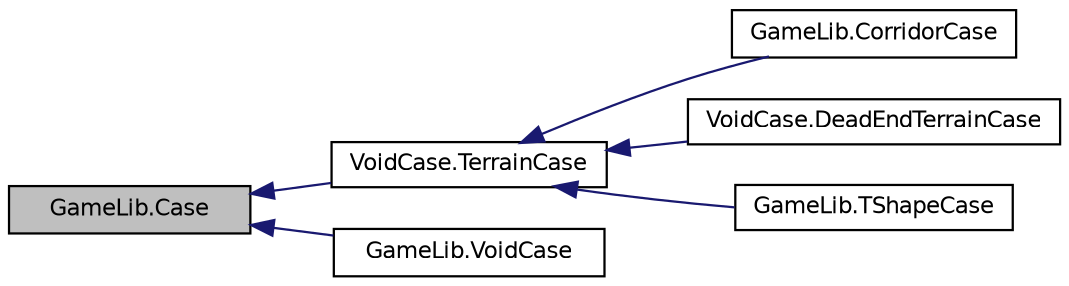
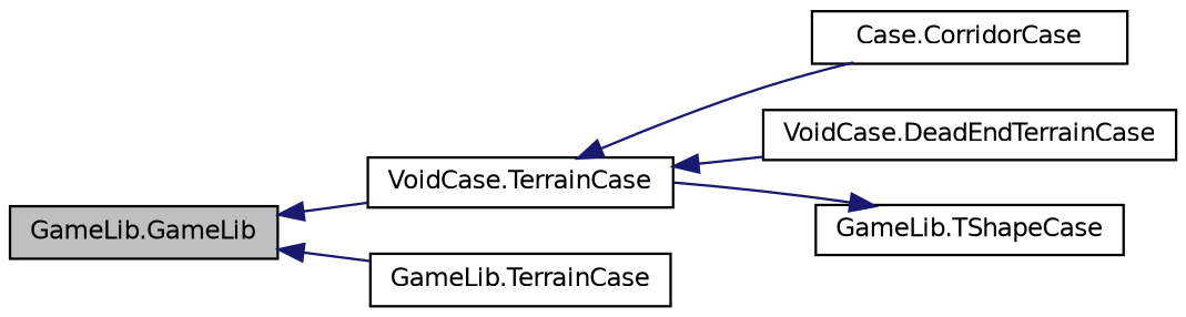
  digraph {
    rankdir=LR
    node [color=black fillcolor=white fontname=Helvetica fontsize=10 shape=record style=filled]
    edge [color=midnightblue dir=back fontname=Helvetica fontsize=10 labelfontname=Helvetica labelfontsize=10 style=solid]
-   n1 [fillcolor=grey75 fontcolor=black height=0.2 label="GameLib.Case" width=0.4]
+   n1 [fillcolor=grey75 fontcolor=black height=0.2 label="GameLib.GameLib" width=0.4]
    n2 [height=0.2 label="VoidCase.TerrainCase" width=0.4]
-   n3 [height=0.2 label="GameLib.VoidCase" width=0.4]
-   n4 [height=0.2 label="GameLib.CorridorCase" width=0.4]
+   n3 [height=0.2 label="GameLib.TerrainCase" width=0.4]
+   n4 [height=0.2 label="Case.CorridorCase" width=0.4]
    n5 [height=0.2 label="VoidCase.DeadEndTerrainCase" width=0.4]
    n6 [height=0.2 label="GameLib.TShapeCase" width=0.4]
    n1 -> n2
    n1 -> n3
    n2 -> n4
    n2 -> n5
-   n2 -> n6
+   n6 -> n2
  }
